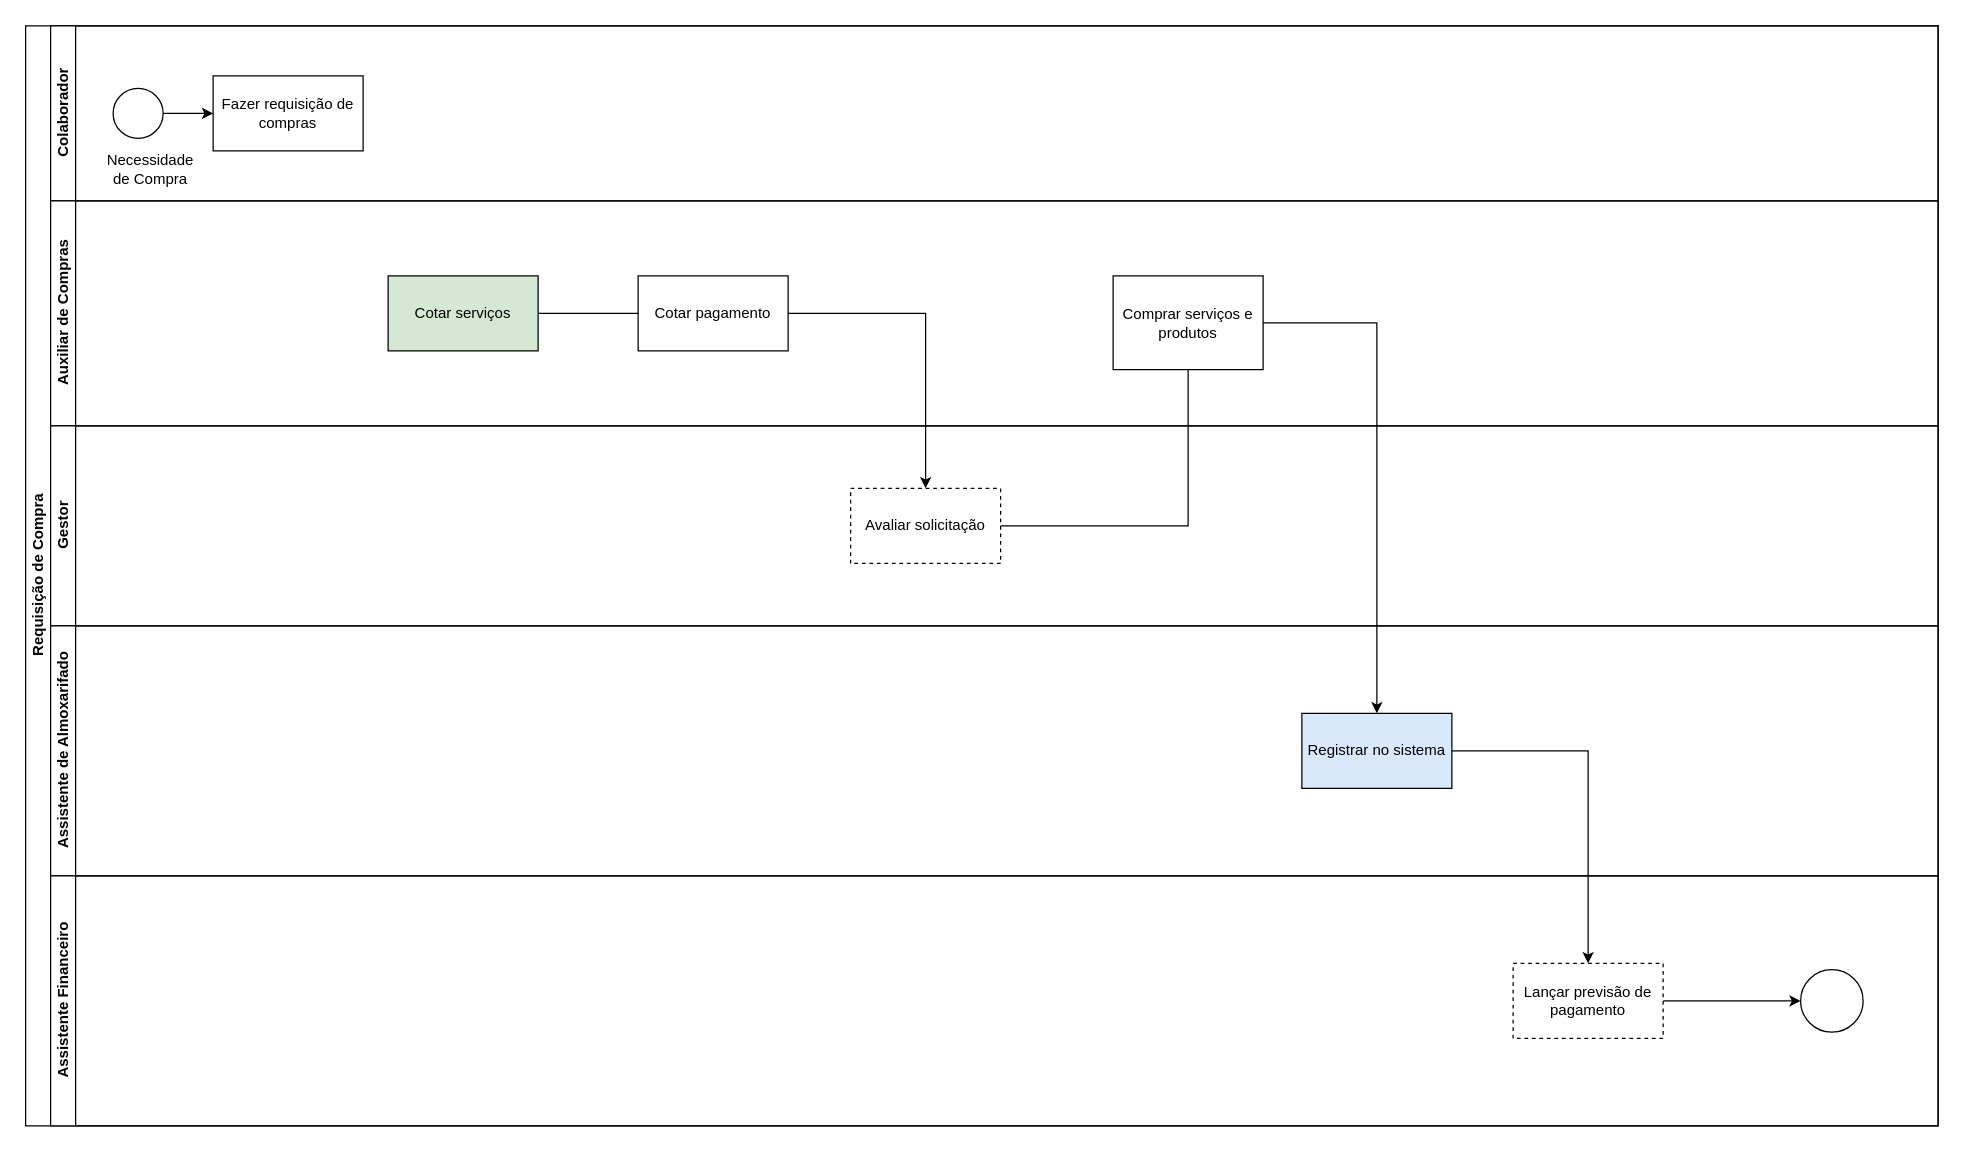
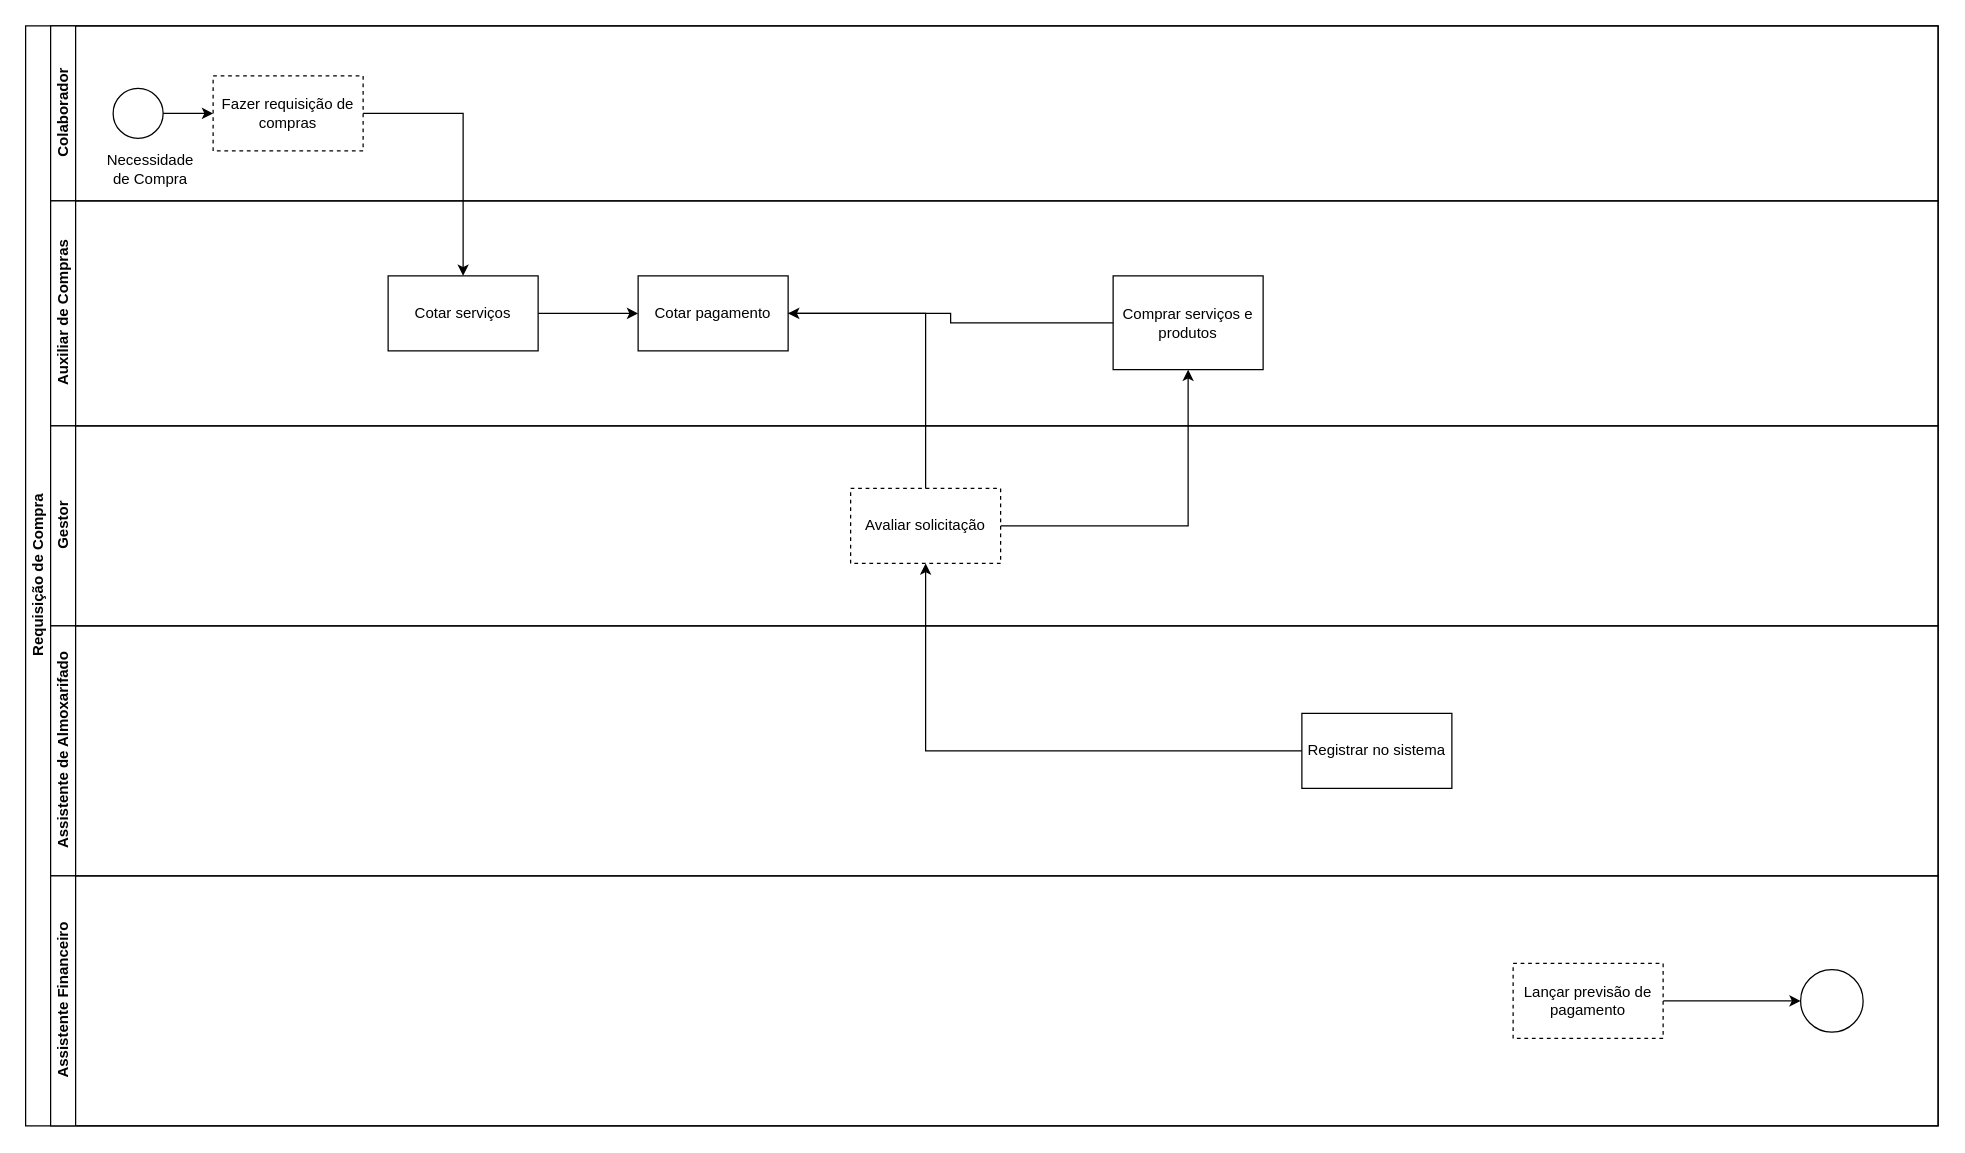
  <mxCell id="0" />
  <mxCell id="1" parent="0" />
  <mxCell id="2" value="Requisição de Compra" style="swimlane;childLayout=stackLayout;resizeParent=1;resizeParentMax=0;horizontal=0;startSize=20;horizontalStack=0;html=1;" vertex="1" parent="1"><mxGeometry x="20" y="20" width="1530" height="880" as="geometry" /></mxCell>
  <mxCell id="3" value="Colaborador" style="swimlane;startSize=20;horizontal=0;html=1;" vertex="1" parent="2"><mxGeometry x="20" width="1510" height="140" as="geometry" /></mxCell>
  <mxCell id="4" value="" style="edgeStyle=orthogonalEdgeStyle;rounded=0;orthogonalLoop=1;jettySize=auto;html=1;" edge="1" parent="3" source="5" target="6"><mxGeometry relative="1" as="geometry" /></mxCell>
  <mxCell id="5" value="" style="ellipse;whiteSpace=wrap;html=1;aspect=fixed;" vertex="1" parent="3"><mxGeometry x="50" y="50" width="40" height="40" as="geometry" /></mxCell>
- <mxCell id="6" value="Fazer requisição de compras" style="whiteSpace=wrap;html=1;" vertex="1" parent="3"><mxGeometry x="130" y="40" width="120" height="60" as="geometry" /></mxCell>
+ <mxCell id="6" value="Fazer requisição de compras" style="whiteSpace=wrap;html=1;dashed=1;" vertex="1" parent="3"><mxGeometry x="130" y="40" width="120" height="60" as="geometry" /></mxCell>
  <mxCell id="7" value="Necessidade de Compra" style="text;html=1;align=center;verticalAlign=middle;whiteSpace=wrap;rounded=0;" vertex="1" parent="3"><mxGeometry x="50" y="100" width="60" height="30" as="geometry" /></mxCell>
  <mxCell id="8" value="Auxiliar de Compras" style="swimlane;startSize=20;horizontal=0;html=1;" vertex="1" parent="2"><mxGeometry x="20" y="140" width="1510" height="180" as="geometry" /></mxCell>
- <mxCell id="9" value="" style="edgeStyle=orthogonalEdgeStyle;rounded=0;orthogonalLoop=1;jettySize=auto;html=1;endArrow=none;" edge="1" parent="8" source="10" target="11"><mxGeometry relative="1" as="geometry" /></mxCell>
- <mxCell id="10" value="Cotar serviços" style="whiteSpace=wrap;html=1;fillColor=#d5e8d4;" vertex="1" parent="8"><mxGeometry x="270" y="60" width="120" height="60" as="geometry" /></mxCell>
+ <mxCell id="9" value="" style="edgeStyle=orthogonalEdgeStyle;rounded=0;orthogonalLoop=1;jettySize=auto;html=1;" edge="1" parent="8" source="10" target="11"><mxGeometry relative="1" as="geometry" /></mxCell>
+ <mxCell id="10" value="Cotar serviços" style="whiteSpace=wrap;html=1;" vertex="1" parent="8"><mxGeometry x="270" y="60" width="120" height="60" as="geometry" /></mxCell>
  <mxCell id="11" value="Cotar pagamento" style="whiteSpace=wrap;html=1;" vertex="1" parent="8"><mxGeometry x="470" y="60" width="120" height="60" as="geometry" /></mxCell>
  <mxCell id="12" value="Comprar serviços e produtos" style="whiteSpace=wrap;html=1;" vertex="1" parent="8"><mxGeometry x="850" y="60" width="120" height="75" as="geometry" /></mxCell>
  <mxCell id="13" value="Gestor" style="swimlane;startSize=20;horizontal=0;html=1;" vertex="1" parent="2"><mxGeometry x="20" y="320" width="1510" height="160" as="geometry" /></mxCell>
  <mxCell id="14" value="Avaliar solicitação" style="whiteSpace=wrap;html=1;dashed=1;" vertex="1" parent="13"><mxGeometry x="640" y="50" width="120" height="60" as="geometry" /></mxCell>
  <mxCell id="15" value="Assistente de Almoxarifado" style="swimlane;startSize=20;horizontal=0;html=1;" vertex="1" parent="2"><mxGeometry x="20" y="480" width="1510" height="200" as="geometry" /></mxCell>
- <mxCell id="16" value="Registrar no sistema" style="whiteSpace=wrap;html=1;fillColor=#dae8fc;" vertex="1" parent="15"><mxGeometry x="1001" y="70" width="120" height="60" as="geometry" /></mxCell>
+ <mxCell id="16" value="Registrar no sistema" style="whiteSpace=wrap;html=1;" vertex="1" parent="15"><mxGeometry x="1001" y="70" width="120" height="60" as="geometry" /></mxCell>
  <mxCell id="17" value="Assistente Financeiro" style="swimlane;startSize=20;horizontal=0;html=1;" vertex="1" parent="2"><mxGeometry x="20" y="680" width="1510" height="200" as="geometry" /></mxCell>
  <mxCell id="18" value="" style="edgeStyle=orthogonalEdgeStyle;rounded=0;orthogonalLoop=1;jettySize=auto;html=1;" edge="1" parent="17" source="19" target="20"><mxGeometry relative="1" as="geometry" /></mxCell>
  <mxCell id="19" value="Lançar previsão de pagamento" style="whiteSpace=wrap;html=1;dashed=1;" vertex="1" parent="17"><mxGeometry x="1170" y="70" width="120" height="60" as="geometry" /></mxCell>
  <mxCell id="20" value="" style="ellipse;whiteSpace=wrap;html=1;" vertex="1" parent="17"><mxGeometry x="1400" y="75" width="50" height="50" as="geometry" /></mxCell>
- <mxCell id="22" value="" style="edgeStyle=orthogonalEdgeStyle;rounded=0;orthogonalLoop=1;jettySize=auto;html=1;" edge="1" parent="2" source="11" target="14"><mxGeometry relative="1" as="geometry" /></mxCell>
- <mxCell id="23" value="" style="edgeStyle=orthogonalEdgeStyle;rounded=0;orthogonalLoop=1;jettySize=auto;html=1;endArrow=none;" edge="1" parent="2" source="14" target="12"><mxGeometry relative="1" as="geometry" /></mxCell>
- <mxCell id="24" value="" style="edgeStyle=orthogonalEdgeStyle;rounded=0;orthogonalLoop=1;jettySize=auto;html=1;" edge="1" parent="2" source="12" target="16"><mxGeometry relative="1" as="geometry" /></mxCell>
- <mxCell id="25" style="edgeStyle=orthogonalEdgeStyle;rounded=0;orthogonalLoop=1;jettySize=auto;html=1;entryX=0.5;entryY=0;entryDx=0;entryDy=0;" edge="1" parent="2" source="16" target="19"><mxGeometry relative="1" as="geometry" /></mxCell>
+ <mxCell id="21" value="" style="edgeStyle=orthogonalEdgeStyle;rounded=0;orthogonalLoop=1;jettySize=auto;html=1;" edge="1" parent="2" source="6" target="10"><mxGeometry relative="1" as="geometry" /></mxCell>
+ <mxCell id="22" value="" style="edgeStyle=orthogonalEdgeStyle;rounded=0;orthogonalLoop=1;jettySize=auto;html=1;endArrow=none;" edge="1" parent="2" source="11" target="14"><mxGeometry relative="1" as="geometry" /></mxCell>
+ <mxCell id="23" value="" style="edgeStyle=orthogonalEdgeStyle;rounded=0;orthogonalLoop=1;jettySize=auto;html=1;" edge="1" parent="2" source="14" target="12"><mxGeometry relative="1" as="geometry" /></mxCell>
+ <mxCell id="24" value="" style="edgeStyle=orthogonalEdgeStyle;rounded=0;orthogonalLoop=1;jettySize=auto;html=1;" edge="1" parent="2" source="12" target="11"><mxGeometry relative="1" as="geometry" /></mxCell>
+ <mxCell id="25" style="edgeStyle=orthogonalEdgeStyle;rounded=0;orthogonalLoop=1;jettySize=auto;html=1;" edge="1" parent="2" source="16" target="14"><mxGeometry relative="1" as="geometry" /></mxCell>
